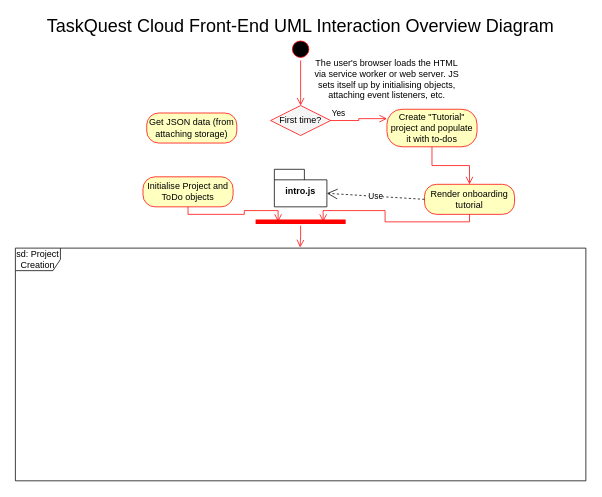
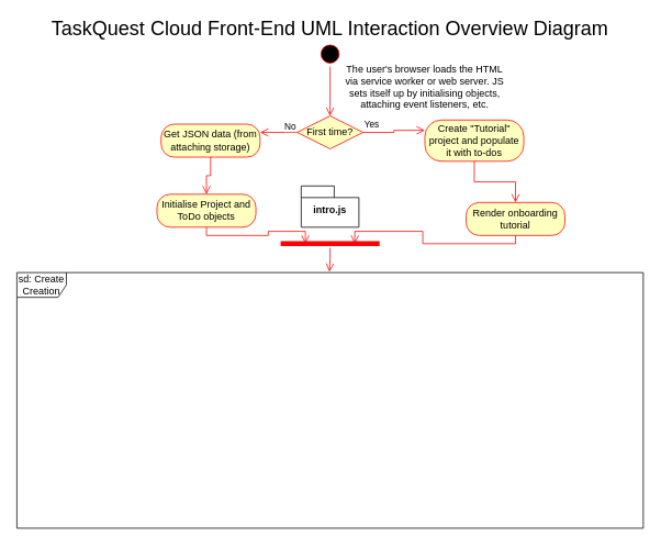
  <mxCell id="0" />
  <mxCell id="1" parent="0" />
  <mxCell id="2" value="&lt;font style=&quot;font-size: 24px;&quot;&gt;TaskQuest Cloud Front-End UML Interaction Overview Diagram&lt;/font&gt;" style="text;html=1;align=center;verticalAlign=middle;whiteSpace=wrap;rounded=0;" vertex="1" parent="1"><mxGeometry x="55" width="690" height="30" as="geometry" y="20" /></mxCell>
  <mxCell id="3" value="" style="ellipse;html=1;shape=startState;fillColor=#000000;strokeColor=#ff0000;" vertex="1" parent="1"><mxGeometry x="385" y="50" width="30" height="30" as="geometry" /></mxCell>
  <mxCell id="4" value="" style="edgeStyle=orthogonalEdgeStyle;html=1;verticalAlign=bottom;endArrow=open;endSize=8;strokeColor=#ff0000;rounded=0;" edge="1" source="3" parent="1"><mxGeometry relative="1" as="geometry"><mxPoint x="400" y="140" as="targetPoint" /></mxGeometry></mxCell>
  <mxCell id="5" value="The user's browser loads the HTML via service worker or web server. JS sets itself up by initialising objects, attaching event listeners, etc." style="text;html=1;align=center;verticalAlign=middle;whiteSpace=wrap;rounded=0;" vertex="1" parent="1"><mxGeometry x="415" y="80" width="200" height="50" as="geometry" /></mxCell>
  <mxCell id="6" value="Create &quot;Tutorial&quot; project and populate it with to-dos" style="rounded=1;whiteSpace=wrap;html=1;arcSize=40;fontColor=#000000;fillColor=#ffffc0;strokeColor=#ff0000;" vertex="1" parent="1"><mxGeometry x="515" y="145" width="120" height="50" as="geometry" /></mxCell>
  <mxCell id="7" value="" style="edgeStyle=orthogonalEdgeStyle;html=1;verticalAlign=bottom;endArrow=open;endSize=8;strokeColor=#ff0000;rounded=0;entryX=0.5;entryY=0;entryDx=0;entryDy=0;" edge="1" source="6" parent="1" target="8"><mxGeometry relative="1" as="geometry"><mxPoint x="675" y="270" as="targetPoint" /></mxGeometry></mxCell>
  <mxCell id="8" value="Render onboarding tutorial" style="rounded=1;whiteSpace=wrap;html=1;arcSize=40;fontColor=#000000;fillColor=#ffffc0;strokeColor=#ff0000;" vertex="1" parent="1"><mxGeometry x="565" y="245" width="120" height="40" as="geometry" /></mxCell>
  <mxCell id="9" value="" style="edgeStyle=orthogonalEdgeStyle;html=1;verticalAlign=bottom;endArrow=open;endSize=8;strokeColor=#ff0000;rounded=0;exitX=0.5;exitY=1;exitDx=0;exitDy=0;entryX=0.75;entryY=0.5;entryDx=0;entryDy=0;entryPerimeter=0;" edge="1" source="8" parent="1" target="19"><mxGeometry relative="1" as="geometry"><mxPoint x="415" y="300" as="targetPoint" /></mxGeometry></mxCell>
  <mxCell id="10" value="intro.js" style="shape=folder;fontStyle=1;spacingTop=10;tabWidth=40;tabHeight=14;tabPosition=left;html=1;whiteSpace=wrap;" vertex="1" parent="1"><mxGeometry x="365" y="225" width="70" height="50" as="geometry" /></mxCell>
- <mxCell id="11" value="Use" style="endArrow=open;endSize=12;dashed=1;html=1;rounded=0;entryX=0;entryY=0;entryDx=70;entryDy=32;entryPerimeter=0;exitX=0;exitY=0.5;exitDx=0;exitDy=0;" edge="1" parent="1" source="8" target="10"><mxGeometry width="160" relative="1" as="geometry"><mxPoint x="405" y="290" as="sourcePoint" /><mxPoint x="565" y="290" as="targetPoint" /></mxGeometry></mxCell>
  <mxCell id="12" value="Get JSON data (from attaching storage)" style="rounded=1;whiteSpace=wrap;html=1;arcSize=40;fontColor=#000000;fillColor=#ffffc0;strokeColor=#ff0000;" vertex="1" parent="1"><mxGeometry x="195" y="150" width="120" height="40" as="geometry" /></mxCell>
+ <mxCell id="13" value="" style="edgeStyle=orthogonalEdgeStyle;html=1;verticalAlign=bottom;endArrow=open;endSize=8;strokeColor=#ff0000;rounded=0;entryX=0.5;entryY=0;entryDx=0;entryDy=0;" edge="1" source="12" parent="1" target="14"><mxGeometry relative="1" as="geometry"><mxPoint x="125" y="255" as="targetPoint" /></mxGeometry></mxCell>
  <mxCell id="14" value="Initialise Project and ToDo objects" style="rounded=1;whiteSpace=wrap;html=1;arcSize=40;fontColor=#000000;fillColor=#ffffc0;strokeColor=#ff0000;" vertex="1" parent="1"><mxGeometry x="190" y="235" width="120" height="40" as="geometry" /></mxCell>
  <mxCell id="15" value="" style="edgeStyle=orthogonalEdgeStyle;html=1;verticalAlign=bottom;endArrow=open;endSize=8;strokeColor=#ff0000;rounded=0;exitX=0.5;exitY=1;exitDx=0;exitDy=0;entryX=0.25;entryY=0.5;entryDx=0;entryDy=0;entryPerimeter=0;" edge="1" source="14" parent="1" target="19"><mxGeometry relative="1" as="geometry"><mxPoint x="375" y="300" as="targetPoint" /></mxGeometry></mxCell>
- <mxCell id="16" value="First time?" style="rhombus;whiteSpace=wrap;html=1;fontColor=#000000;fillColor=#f5f5f5;strokeColor=#ff0000;" vertex="1" parent="1"><mxGeometry x="360" y="140" width="80" height="40" as="geometry" /></mxCell>
+ <mxCell id="16" value="First time?" style="rhombus;whiteSpace=wrap;html=1;fontColor=#000000;fillColor=#ffffc0;strokeColor=#ff0000;" vertex="1" parent="1"><mxGeometry x="360" y="140" width="80" height="40" as="geometry" /></mxCell>
  <mxCell id="17" value="Yes" style="edgeStyle=orthogonalEdgeStyle;html=1;align=left;verticalAlign=bottom;endArrow=open;endSize=8;strokeColor=#ff0000;rounded=0;exitX=1;exitY=0.5;exitDx=0;exitDy=0;entryX=0;entryY=0.25;entryDx=0;entryDy=0;" edge="1" source="16" parent="1" target="6"><mxGeometry x="-1" relative="1" as="geometry"><mxPoint x="440" y="360" as="targetPoint" /></mxGeometry></mxCell>
+ <mxCell id="18" value="No" style="edgeStyle=orthogonalEdgeStyle;html=1;align=left;verticalAlign=top;endArrow=open;endSize=8;strokeColor=#ff0000;rounded=0;entryX=1;entryY=0.25;entryDx=0;entryDy=0;" edge="1" source="16" parent="1" target="12"><mxGeometry x="-0.231" y="-20" relative="1" as="geometry"><mxPoint x="300" y="440" as="targetPoint" /><mxPoint as="offset" /></mxGeometry></mxCell>
  <mxCell id="19" value="" style="shape=line;html=1;strokeWidth=6;strokeColor=#ff0000;" vertex="1" parent="1"><mxGeometry x="340" y="290" width="120" height="10" as="geometry" /></mxCell>
  <mxCell id="20" value="" style="edgeStyle=orthogonalEdgeStyle;html=1;verticalAlign=bottom;endArrow=open;endSize=8;strokeColor=#ff0000;rounded=0;entryX=0.499;entryY=-0.003;entryDx=0;entryDy=0;entryPerimeter=0;" edge="1" source="19" parent="1" target="21"><mxGeometry relative="1" as="geometry"><mxPoint x="400" y="420" as="targetPoint" /></mxGeometry></mxCell>
- <mxCell id="21" value="sd: Project Creation" style="shape=umlFrame;whiteSpace=wrap;html=1;pointerEvents=0;" vertex="1" parent="1"><mxGeometry x="20" y="330" width="760" height="310" as="geometry" /></mxCell>
+ <mxCell id="21" value="sd: Create Creation" style="shape=umlFrame;whiteSpace=wrap;html=1;pointerEvents=0;" vertex="1" parent="1"><mxGeometry x="20" y="330" width="760" height="310" as="geometry" /></mxCell>
